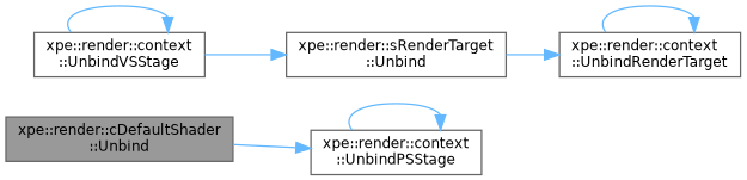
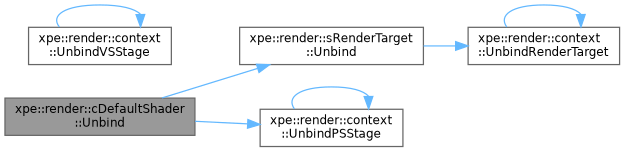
  digraph {
    rankdir=LR
    node [color=grey40 fillcolor=white fontname=Helvetica fontsize=10 shape=box style=filled]
    edge [color=steelblue1 fontname=Helvetica fontsize=10 labelfontname=Helvetica labelfontsize=10 style=solid]
    n1 [color=gray40 fillcolor=grey60 fontcolor=black height=0.2 label="xpe::render::cDefaultShader\l::Unbind" width=0.4]
    n2 [height=0.2 label="xpe::render::sRenderTarget\l::Unbind" width=0.4]
    n3 [height=0.2 label="xpe::render::context\l::UnbindPSStage" width=0.4]
    n4 [height=0.2 label="xpe::render::context\l::UnbindRenderTarget" width=0.4]
    n5 [height=0.2 label="xpe::render::context\l::UnbindVSStage" width=0.4]
-   n5 -> n2
+   n1 -> n2
    n1 -> n3
    n2 -> n4
    n3 -> n3
    n4 -> n4
    n5 -> n5
  }
